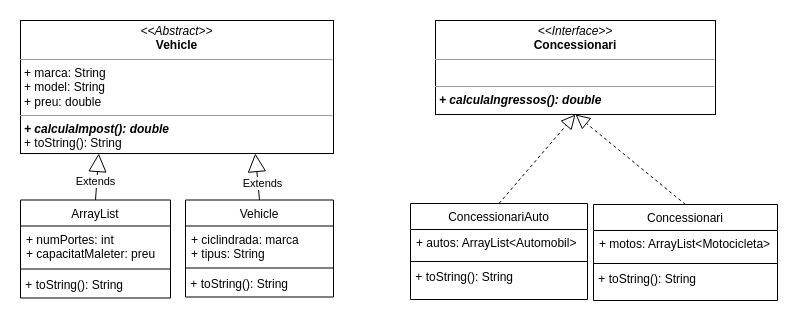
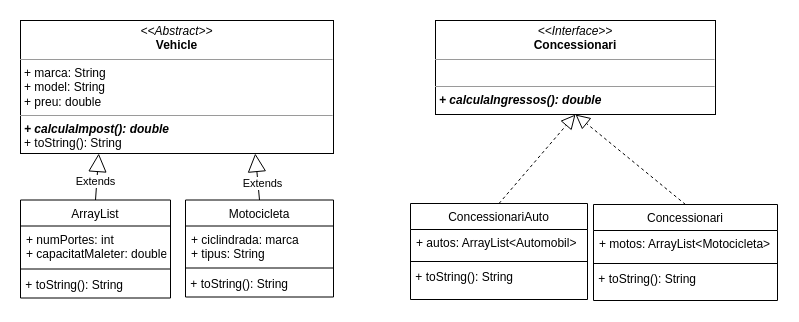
  <mxCell id="0" />
  <mxCell id="1" parent="0" />
  <mxCell id="2" value="Extends" style="endArrow=block;endSize=16;endFill=0;html=1;rounded=0;entryX=0.25;entryY=1;entryDx=0;entryDy=0;exitX=0.5;exitY=0;exitDx=0;exitDy=0;" parent="1" source="10" target="8" edge="1"><mxGeometry x="-0.221" y="1" width="160" relative="1" as="geometry"><mxPoint x="216.25" y="614" as="sourcePoint" /><mxPoint x="350.25" y="513" as="targetPoint" /><mxPoint as="offset" /></mxGeometry></mxCell>
- <mxCell id="3" value="Vehicle" style="swimlane;fontStyle=0;align=center;verticalAlign=top;childLayout=stackLayout;horizontal=1;startSize=26;horizontalStack=0;resizeParent=1;resizeLast=0;collapsible=1;marginBottom=0;rounded=0;shadow=0;strokeWidth=1;" parent="1" vertex="1"><mxGeometry x="185" y="199.5" width="148" height="97" as="geometry"><mxRectangle x="130" y="380" width="160" height="26" as="alternateBounds" /></mxGeometry></mxCell>
+ <mxCell id="3" value="Motocicleta" style="swimlane;fontStyle=0;align=center;verticalAlign=top;childLayout=stackLayout;horizontal=1;startSize=26;horizontalStack=0;resizeParent=1;resizeLast=0;collapsible=1;marginBottom=0;rounded=0;shadow=0;strokeWidth=1;" parent="1" vertex="1"><mxGeometry x="185" y="199.5" width="148" height="97" as="geometry"><mxRectangle x="130" y="380" width="160" height="26" as="alternateBounds" /></mxGeometry></mxCell>
  <mxCell id="4" value="+ ciclindrada: marca&#10;+ tipus: String" style="text;align=left;verticalAlign=top;spacingLeft=4;spacingRight=4;overflow=hidden;rotatable=0;points=[[0,0.5],[1,0.5]];portConstraint=eastwest;" parent="3" vertex="1"><mxGeometry y="26" width="148" height="39" as="geometry" /></mxCell>
  <mxCell id="5" value="" style="line;html=1;strokeWidth=1;align=left;verticalAlign=middle;spacingTop=-1;spacingLeft=3;spacingRight=3;rotatable=0;labelPosition=right;points=[];portConstraint=eastwest;" parent="3" vertex="1"><mxGeometry y="65" width="148" height="6" as="geometry" /></mxCell>
  <mxCell id="6" value="&amp;nbsp;+ toString(): String" style="text;html=1;align=left;verticalAlign=middle;resizable=0;points=[];autosize=1;strokeColor=none;fillColor=none;" vertex="1" parent="3"><mxGeometry y="71" width="148" height="26" as="geometry" /></mxCell>
  <mxCell id="7" value="Extends" style="endArrow=block;endSize=16;endFill=0;html=1;rounded=0;exitX=0.5;exitY=0;exitDx=0;exitDy=0;entryX=0.75;entryY=1;entryDx=0;entryDy=0;" parent="1" source="3" target="8" edge="1"><mxGeometry x="-0.336" y="-4" width="160" relative="1" as="geometry"><mxPoint x="109" y="469" as="sourcePoint" /><mxPoint x="429" y="506" as="targetPoint" /><mxPoint as="offset" /></mxGeometry></mxCell>
  <mxCell id="8" value="&lt;p style=&quot;margin:0px;margin-top:4px;text-align:center;&quot;&gt;&lt;i&gt;&amp;lt;&amp;lt;Abstract&amp;gt;&amp;gt;&lt;/i&gt;&lt;br&gt;&lt;b&gt;Vehicle&lt;/b&gt;&lt;/p&gt;&lt;hr size=&quot;1&quot;&gt;&lt;p style=&quot;margin:0px;margin-left:4px;&quot;&gt;+ marca: String&lt;br&gt;+ model: String&lt;/p&gt;&lt;p style=&quot;margin:0px;margin-left:4px;&quot;&gt;+ preu: double&lt;/p&gt;&lt;hr size=&quot;1&quot;&gt;&lt;p style=&quot;margin:0px;margin-left:4px;&quot;&gt;&lt;i&gt;&lt;b&gt;+ calculaImpost(): double&lt;/b&gt;&lt;/i&gt;&lt;/p&gt;&lt;p style=&quot;margin:0px;margin-left:4px;&quot;&gt;+ toString(): String&lt;/p&gt;" style="verticalAlign=top;align=left;overflow=fill;fontSize=12;fontFamily=Helvetica;html=1;whiteSpace=wrap;" parent="1" vertex="1"><mxGeometry x="20" y="20" width="313" height="133" as="geometry" /></mxCell>
  <mxCell id="9" value="&lt;p style=&quot;margin:0px;margin-top:4px;text-align:center;&quot;&gt;&lt;i&gt;&amp;lt;&amp;lt;Interface&amp;gt;&amp;gt;&lt;/i&gt;&lt;br&gt;&lt;b&gt;Concessionari&lt;/b&gt;&lt;/p&gt;&lt;hr size=&quot;1&quot;&gt;&lt;p style=&quot;margin:0px;margin-left:4px;&quot;&gt;&lt;br&gt;&lt;/p&gt;&lt;hr size=&quot;1&quot;&gt;&lt;p style=&quot;margin:0px;margin-left:4px;&quot;&gt;&lt;i style=&quot;border-color: var(--border-color);&quot;&gt;&lt;b style=&quot;border-color: var(--border-color);&quot;&gt;+ calculaIngressos(): double&lt;/b&gt;&lt;/i&gt;&lt;/p&gt;" style="verticalAlign=top;align=left;overflow=fill;fontSize=12;fontFamily=Helvetica;html=1;whiteSpace=wrap;" parent="1" vertex="1"><mxGeometry x="435" y="20" width="280" height="94" as="geometry" /></mxCell>
  <mxCell id="10" value="ArrayList" style="swimlane;fontStyle=0;align=center;verticalAlign=top;childLayout=stackLayout;horizontal=1;startSize=26;horizontalStack=0;resizeParent=1;resizeLast=0;collapsible=1;marginBottom=0;rounded=0;shadow=0;strokeWidth=1;" parent="1" vertex="1"><mxGeometry x="20" y="199.5" width="150" height="98" as="geometry"><mxRectangle x="130" y="380" width="160" height="26" as="alternateBounds" /></mxGeometry></mxCell>
- <mxCell id="11" value="+ numPortes: int&#10;+ capacitatMaleter: preu" style="text;align=left;verticalAlign=top;spacingLeft=4;spacingRight=4;overflow=hidden;rotatable=0;points=[[0,0.5],[1,0.5]];portConstraint=eastwest;" parent="10" vertex="1"><mxGeometry y="26" width="150" height="40" as="geometry" /></mxCell>
+ <mxCell id="11" value="+ numPortes: int&#10;+ capacitatMaleter: double" style="text;align=left;verticalAlign=top;spacingLeft=4;spacingRight=4;overflow=hidden;rotatable=0;points=[[0,0.5],[1,0.5]];portConstraint=eastwest;" parent="10" vertex="1"><mxGeometry y="26" width="150" height="40" as="geometry" /></mxCell>
  <mxCell id="12" value="" style="line;html=1;strokeWidth=1;align=left;verticalAlign=middle;spacingTop=-1;spacingLeft=3;spacingRight=3;rotatable=0;labelPosition=right;points=[];portConstraint=eastwest;" parent="10" vertex="1"><mxGeometry y="66" width="150" height="6" as="geometry" /></mxCell>
  <mxCell id="13" value="&amp;nbsp;+ toString(): String" style="text;html=1;align=left;verticalAlign=middle;resizable=0;points=[];autosize=1;strokeColor=none;fillColor=none;" vertex="1" parent="10"><mxGeometry y="72" width="150" height="26" as="geometry" /></mxCell>
  <mxCell id="14" value="Concessionari" style="swimlane;fontStyle=0;align=center;verticalAlign=top;childLayout=stackLayout;horizontal=1;startSize=26;horizontalStack=0;resizeParent=1;resizeLast=0;collapsible=1;marginBottom=0;rounded=0;shadow=0;strokeWidth=1;" parent="1" vertex="1"><mxGeometry x="593" y="204" width="184" height="96" as="geometry"><mxRectangle x="130" y="380" width="160" height="26" as="alternateBounds" /></mxGeometry></mxCell>
  <mxCell id="15" value="+ motos: ArrayList&lt;Motocicleta&gt;" style="text;align=left;verticalAlign=top;spacingLeft=4;spacingRight=4;overflow=hidden;rotatable=0;points=[[0,0.5],[1,0.5]];portConstraint=eastwest;" parent="14" vertex="1"><mxGeometry y="26" width="184" height="30" as="geometry" /></mxCell>
  <mxCell id="16" value="" style="line;html=1;strokeWidth=1;align=left;verticalAlign=middle;spacingTop=-1;spacingLeft=3;spacingRight=3;rotatable=0;labelPosition=right;points=[];portConstraint=eastwest;" parent="14" vertex="1"><mxGeometry y="56" width="184" height="6" as="geometry" /></mxCell>
  <mxCell id="17" value="&amp;nbsp;+ toString(): String" style="text;html=1;align=left;verticalAlign=middle;resizable=0;points=[];autosize=1;strokeColor=none;fillColor=none;" vertex="1" parent="14"><mxGeometry y="62" width="184" height="26" as="geometry" /></mxCell>
  <mxCell id="18" value="" style="endArrow=block;dashed=1;endFill=0;endSize=12;html=1;rounded=0;entryX=0.5;entryY=1;entryDx=0;entryDy=0;exitX=0.5;exitY=0;exitDx=0;exitDy=0;" parent="1" source="20" target="9" edge="1"><mxGeometry width="160" relative="1" as="geometry"><mxPoint x="515" y="186" as="sourcePoint" /><mxPoint x="449" y="416" as="targetPoint" /></mxGeometry></mxCell>
  <mxCell id="19" value="" style="endArrow=block;dashed=1;endFill=0;endSize=12;html=1;rounded=0;exitX=0.5;exitY=0;exitDx=0;exitDy=0;entryX=0.5;entryY=1;entryDx=0;entryDy=0;" parent="1" source="14" target="9" edge="1"><mxGeometry width="160" relative="1" as="geometry"><mxPoint x="221" y="531" as="sourcePoint" /><mxPoint x="265" y="457" as="targetPoint" /></mxGeometry></mxCell>
  <mxCell id="20" value="ConcessionariAuto" style="swimlane;fontStyle=0;align=center;verticalAlign=top;childLayout=stackLayout;horizontal=1;startSize=26;horizontalStack=0;resizeParent=1;resizeLast=0;collapsible=1;marginBottom=0;rounded=0;shadow=0;strokeWidth=1;" parent="1" vertex="1"><mxGeometry x="410" y="203" width="177" height="96" as="geometry"><mxRectangle x="130" y="380" width="160" height="26" as="alternateBounds" /></mxGeometry></mxCell>
  <mxCell id="21" value="+ autos: ArrayList&lt;Automobil&gt;" style="text;align=left;verticalAlign=top;spacingLeft=4;spacingRight=4;overflow=hidden;rotatable=0;points=[[0,0.5],[1,0.5]];portConstraint=eastwest;" parent="20" vertex="1"><mxGeometry y="26" width="177" height="29" as="geometry" /></mxCell>
  <mxCell id="22" value="" style="line;html=1;strokeWidth=1;align=left;verticalAlign=middle;spacingTop=-1;spacingLeft=3;spacingRight=3;rotatable=0;labelPosition=right;points=[];portConstraint=eastwest;" parent="20" vertex="1"><mxGeometry y="55" width="177" height="6" as="geometry" /></mxCell>
  <mxCell id="23" value="&amp;nbsp;+ toString(): String" style="text;html=1;align=left;verticalAlign=middle;resizable=0;points=[];autosize=1;strokeColor=none;fillColor=none;" vertex="1" parent="20"><mxGeometry y="61" width="177" height="26" as="geometry" /></mxCell>
